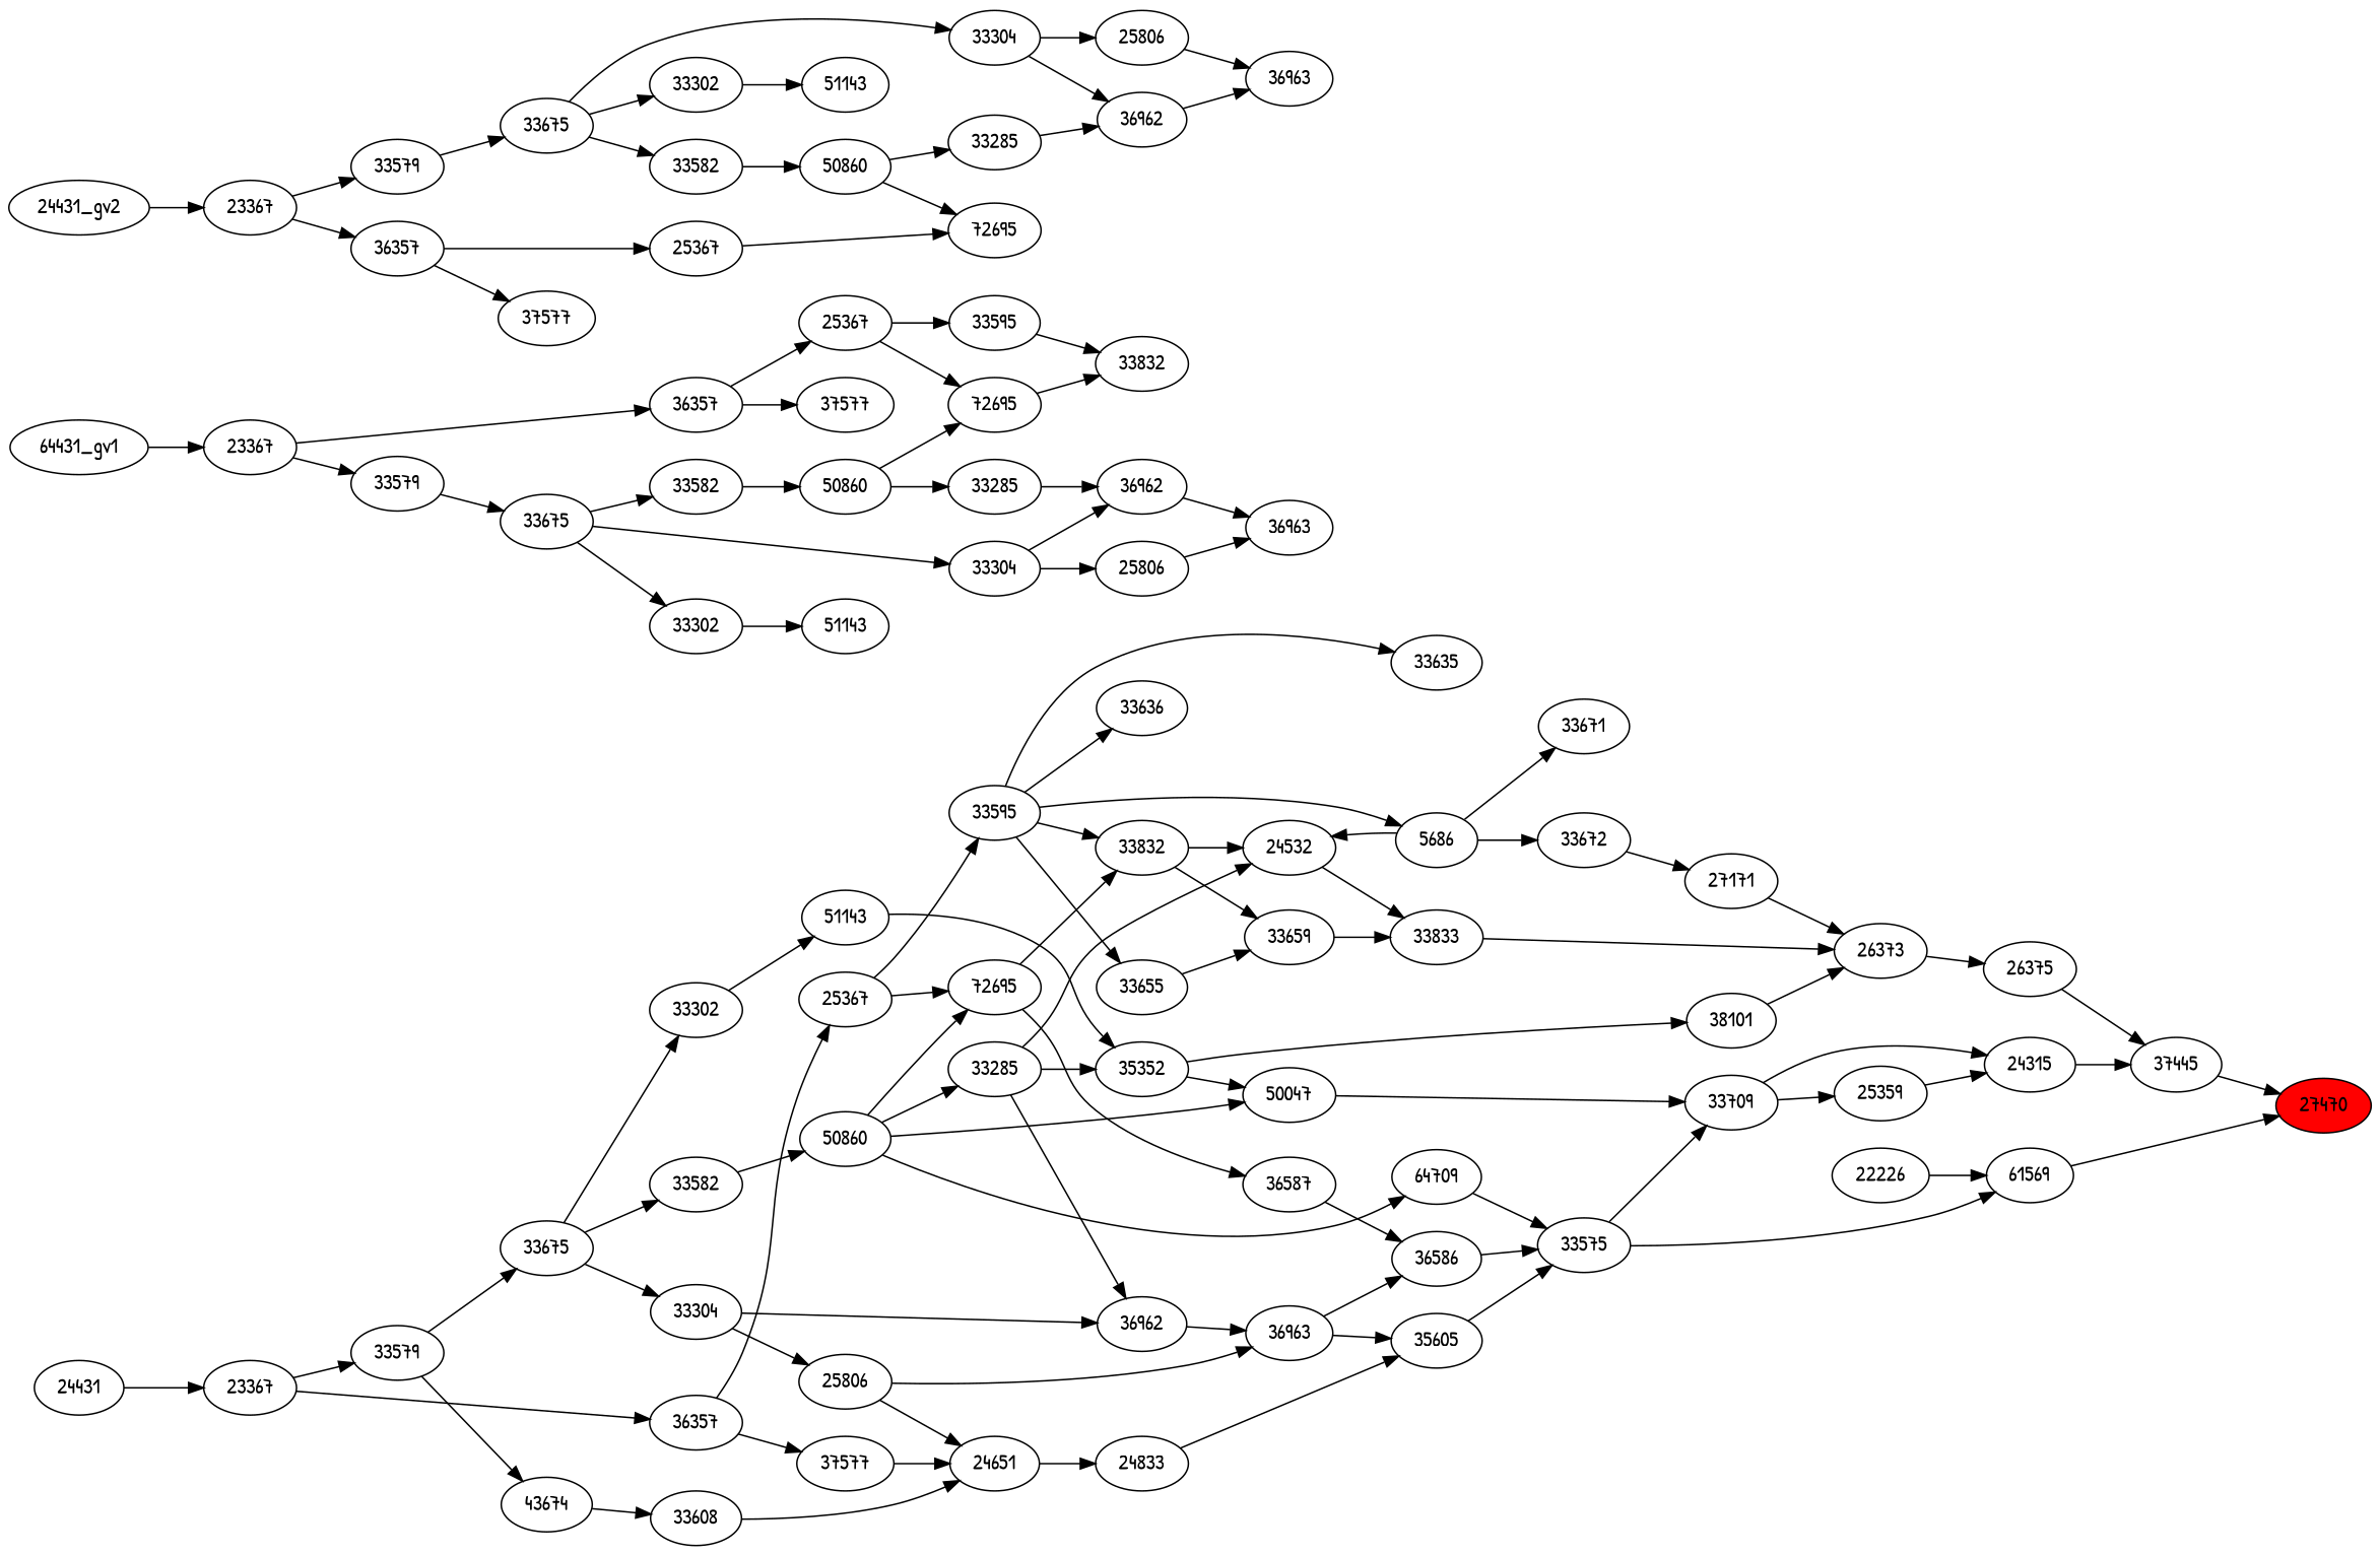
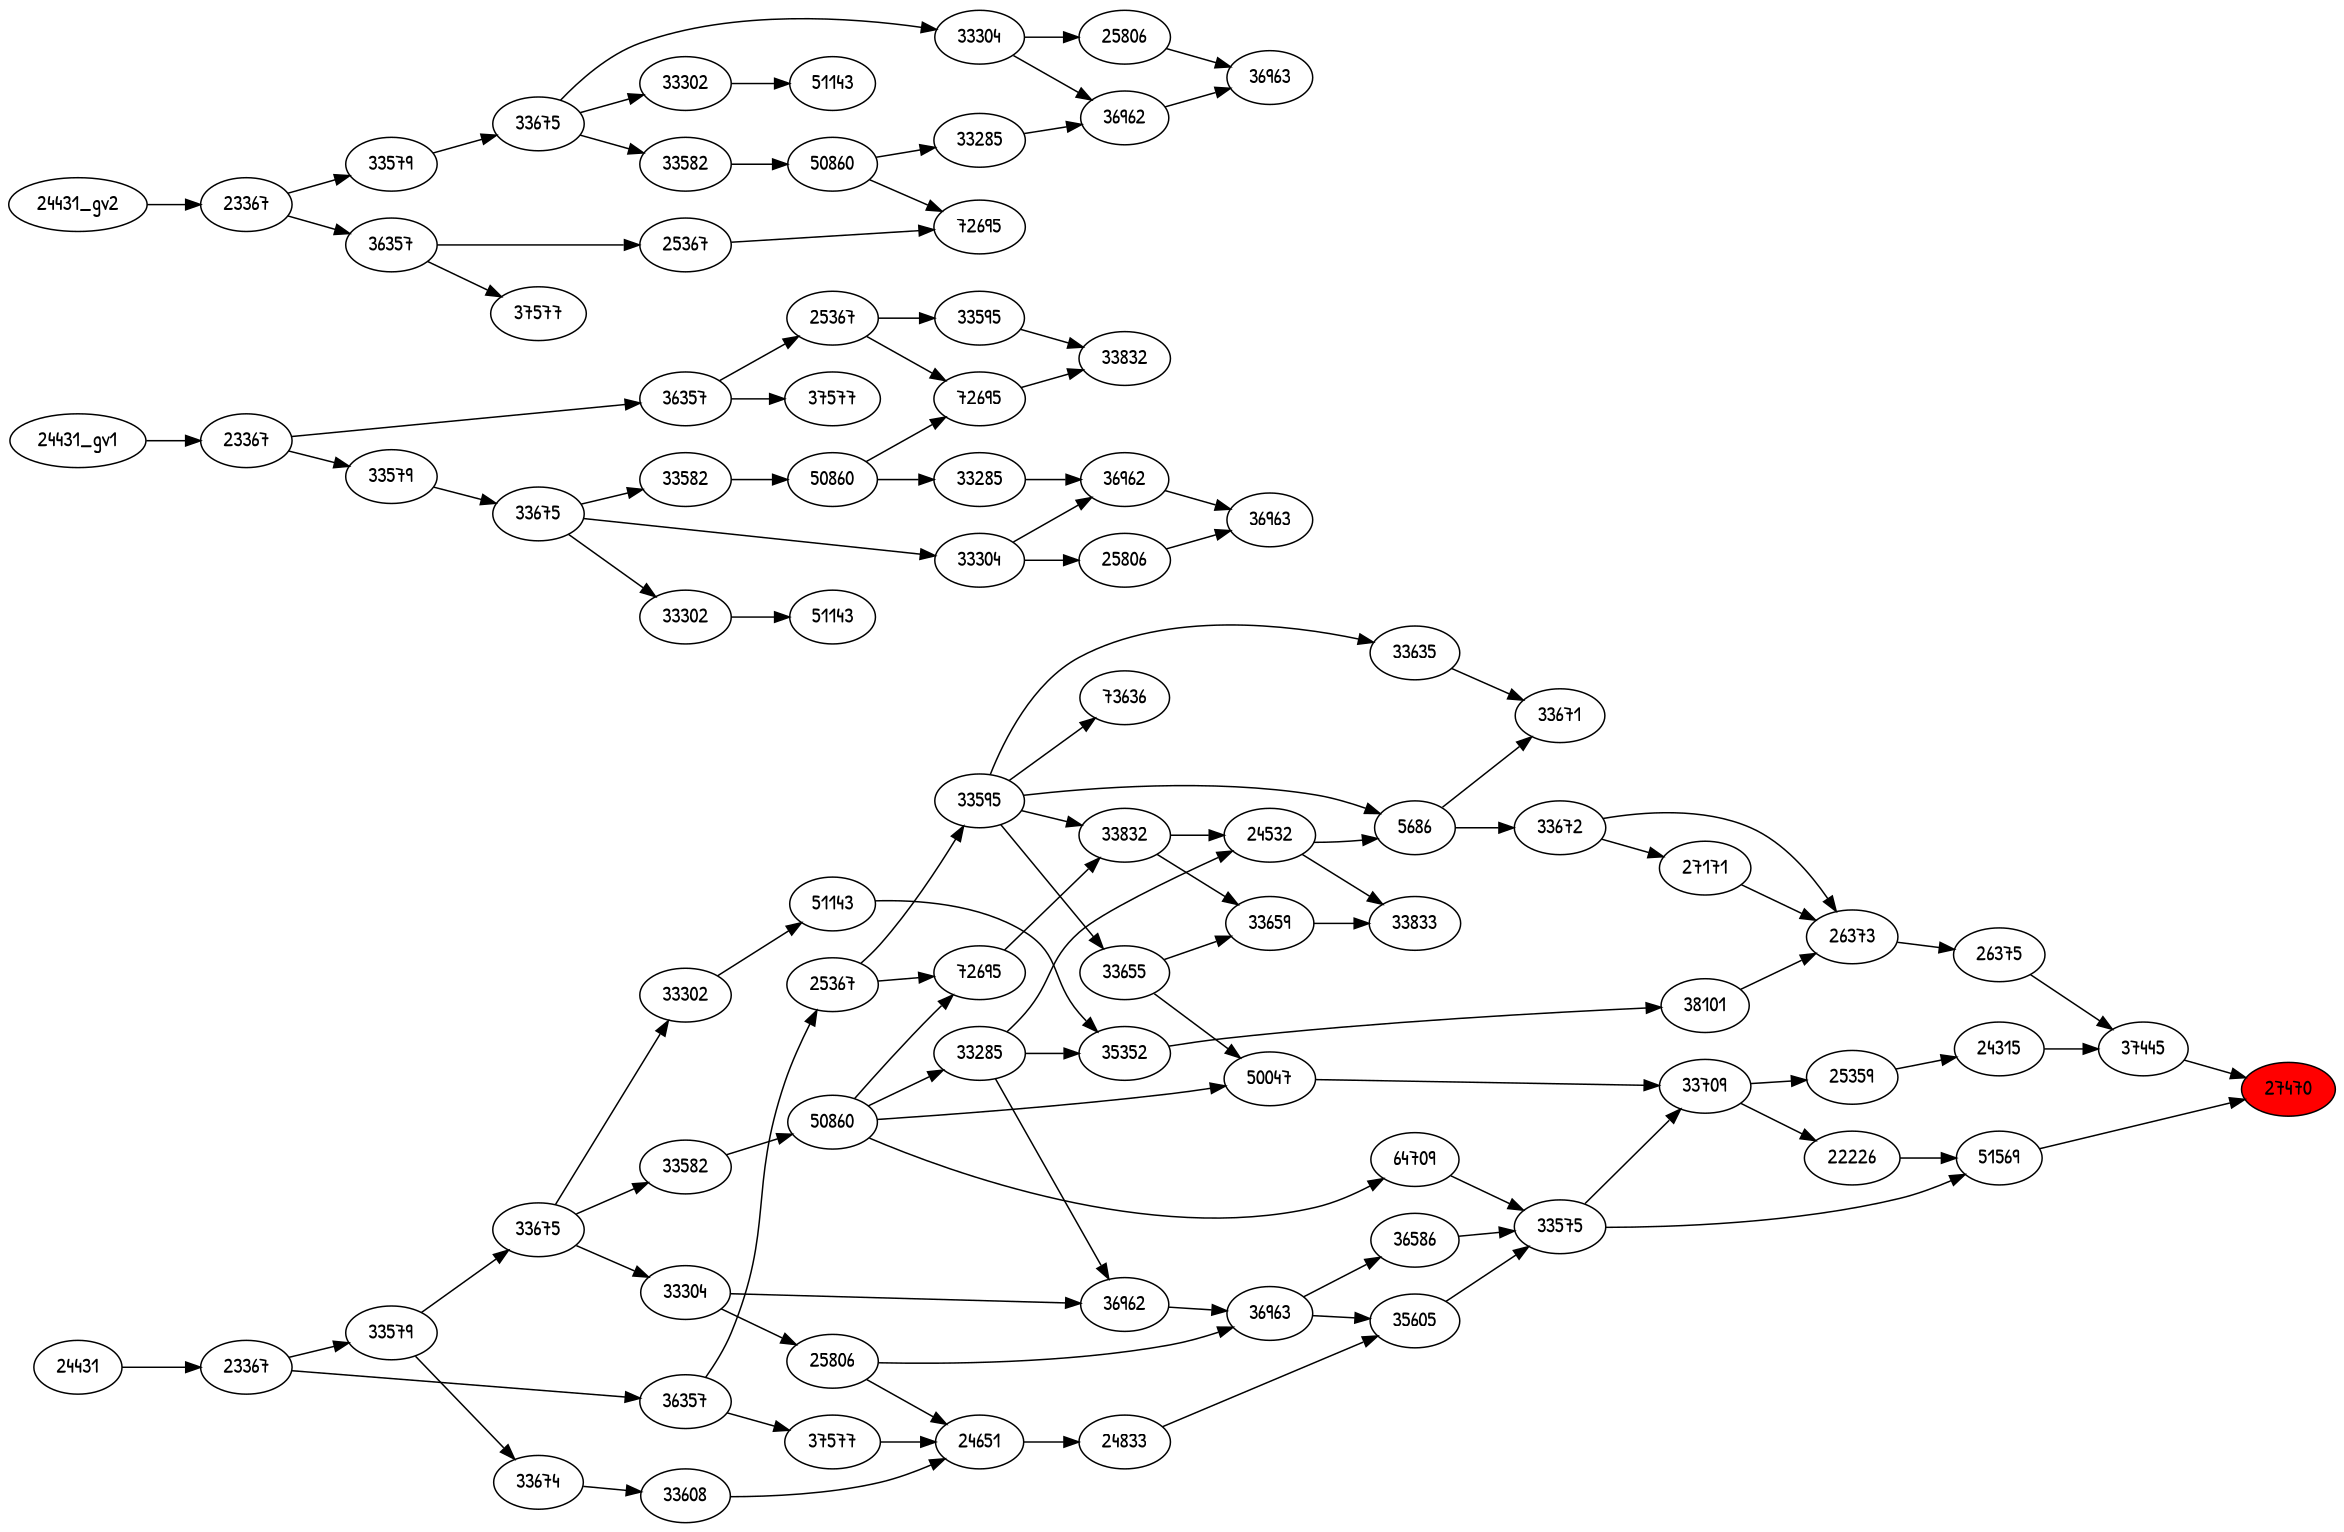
  strict digraph {
    fontname="Patrick Hand"
    rankdir=LR
    node [fontname="Patrick Hand"]
    edge [fontname="Patrick Hand"]
    n1 [fillcolor=red label=27470 style=filled]
    n2 [label=37445]
-   n3 [label=61569]
+   n3 [label=51569]
    n4 [label=24315]
    n5 [label=26375]
    n6 [label=33575]
    n7 [label=33709]
    n8 [label=22226]
    n9 [label=25359]
    n10 [label=26373]
    n11 [label=36586]
    n12 [label=35605]
    n13 [label=64709]
    n14 [label=27171]
    n15 [label=38101]
    n16 [label=33833]
-   n17 [label=36587]
    n18 [label=36963]
    n19 [label=24833]
    n20 [label=50860]
    n21 [label=50047]
    n22 [label=72695]
    n23 [label=33285]
    n24 [label=33832]
    n25 [label=24532]
    n26 [label=35352]
    n27 [label=36962]
    n28 [label=33672]
    n29 [label=33659]
    n30 [label=25806]
    n31 [label=24651]
    n32 [label=33582]
-   n33 [label=33636]
+   n33 [label=73636]
    n34 [label=5686]
    n35 [label=33671]
    n36 [label=51143]
    n37 [label=33655]
    n38 [label=25367]
    n39 [label=33595]
    n40 [label=33635]
    n41 [label=33304]
    n42 [label=33608]
    n43 [label=37577]
    n44 [label=33675]
    n45 [label=33302]
    n46 [label=36357]
-   n47 [label=43674]
+   n47 [label=33674]
    n48 [label=33579]
    n49 [label=23367]
    n50 [label=24431]
    n51 [label=36963]
    n52 [label=36962]
    n53 [label=25806]
    n54 [label=50860]
    n55 [label=72695]
    n56 [label=33285]
    n57 [label=33832]
    n58 [label=33582]
    n59 [label=25367]
    n60 [label=33595]
    n61 [label=33304]
    n62 [label=33675]
    n63 [label=33302]
    n64 [label=51143]
    n65 [label=36357]
    n66 [label=37577]
    n67 [label=33579]
    n68 [label=23367]
-   "24431_gv1" [label="64431_gv1"]
+   "24431_gv1"
    n70 [label=36963]
    n71 [label=36962]
    n72 [label=25806]
    n73 [label=33285]
    n74 [label=33304]
    n75 [label=50860]
    n76 [label=72695]
    n77 [label=51143]
    n78 [label=33302]
    n79 [label=33582]
    n80 [label=33675]
    n81 [label=25367]
    n82 [label=33579]
    n83 [label=36357]
    n84 [label=37577]
    n85 [label=23367]
    "24431_gv2"
    subgraph sub_1 {
      n1
      n2
      n3
      n4
      n5
      n6
      n7
      n8
      n9
      n10
      n11
      n12
      n13
      n14
      n15
      n16
-     n17
      n18
      n19
      n20
      n21
      n22
      n23
      n24
      n25
      n26
      n27
      n28
      n29
      n30
      n31
      n32
      n33
      n34
      n35
      n36
      n37
      n38
      n39
      n40
      n41
      n42
      n43
      n44
      n45
      n46
      n47
      n48
      n49
      n50
    }
    subgraph sub_2 {
      n51
      n52
      n53
      n54
      n55
      n56
      n57
      n58
      n59
      n60
      n61
      n62
      n63
      n64
      n65
      n66
      n67
      n68
      "24431_gv1"
    }
    subgraph sub_3 {
      n70
      n71
      n72
      n73
      n74
      n75
      n76
      n77
      n78
      n79
      n80
      n81
      n82
      n83
      n84
      n85
      "24431_gv2"
    }
    n2 -> n1
    n3 -> n1
    n4 -> n2
    n5 -> n2
    n6 -> n3
    n6 -> n7
-   n7 -> n4
+   n7 -> n8
    n7 -> n9
    n8 -> n3
    n9 -> n4
    n10 -> n5
    n11 -> n6
    n12 -> n6
    n13 -> n6
    n14 -> n10
    n15 -> n10
-   n16 -> n10
-   n17 -> n11
+   n28 -> n10
    n18 -> n11
    n18 -> n12
    n19 -> n12
    n20 -> n13
    n20 -> n21
    n20 -> n22
    n20 -> n23
    n21 -> n7
-   n22 -> n17
    n22 -> n24
    n23 -> n25
    n23 -> n26
    n23 -> n27
    n24 -> n25
    n24 -> n29
    n25 -> n16
    n26 -> n15
-   n26 -> n21
+   n37 -> n21
    n27 -> n18
    n28 -> n14
    n29 -> n16
    n30 -> n18
    n30 -> n31
    n31 -> n19
    n32 -> n20
-   n34 -> n25
+   n25 -> n34
    n34 -> n28
    n34 -> n35
    n36 -> n26
    n37 -> n29
    n38 -> n22
    n38 -> n39
    n39 -> n24
    n39 -> n33
    n39 -> n34
    n39 -> n37
    n39 -> n40
+   n40 -> n35
    n41 -> n27
    n41 -> n30
    n42 -> n31
    n43 -> n31
    n44 -> n32
    n44 -> n41
    n44 -> n45
    n45 -> n36
    n46 -> n38
    n46 -> n43
    n47 -> n42
    n48 -> n44
    n48 -> n47
    n49 -> n46
    n49 -> n48
    n50 -> n49
    n52 -> n51
    n53 -> n51
    n54 -> n55
    n54 -> n56
    n55 -> n57
    n56 -> n52
    n58 -> n54
    n59 -> n55
    n59 -> n60
    n60 -> n57
    n61 -> n52
    n61 -> n53
    n62 -> n58
    n62 -> n61
    n62 -> n63
    n63 -> n64
    n65 -> n59
    n65 -> n66
    n67 -> n62
    n68 -> n65
    n68 -> n67
    "24431_gv1" -> n68
    n71 -> n70
    n72 -> n70
    n73 -> n71
    n74 -> n71
    n74 -> n72
    n75 -> n73
    n75 -> n76
    n78 -> n77
    n79 -> n75
    n80 -> n74
    n80 -> n78
    n80 -> n79
    n81 -> n76
    n82 -> n80
    n83 -> n81
    n83 -> n84
    n85 -> n82
    n85 -> n83
    "24431_gv2" -> n85
  }
